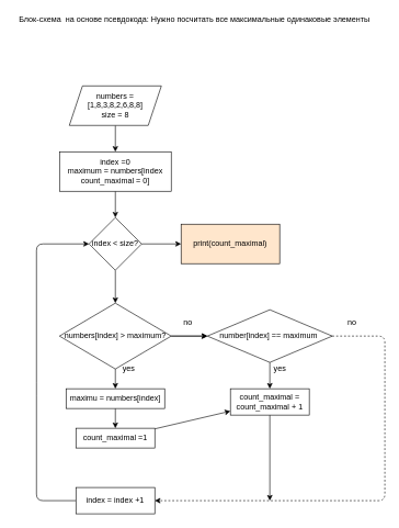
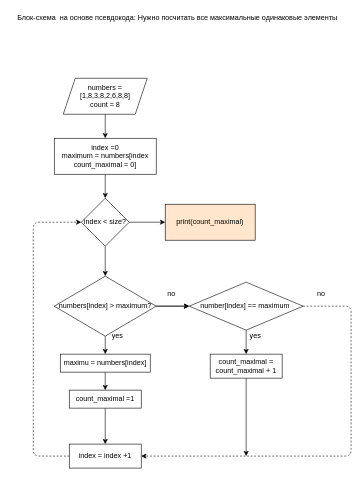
  <mxCell id="0" />
  <mxCell id="1" parent="0" />
  <mxCell id="2" value="Блок-схема&amp;nbsp; на основе псевдокода: Нужно посчитать все максимальные одинаковые элементы" style="text;html=1;align=center;verticalAlign=middle;resizable=0;points=[];autosize=1;strokeColor=none;fillColor=none;" vertex="1" parent="1"><mxGeometry x="20" y="20" width="550" height="20" as="geometry" /></mxCell>
  <mxCell id="3" value="" style="edgeStyle=none;html=1;" edge="1" parent="1" source="4" target="6"><mxGeometry relative="1" as="geometry" /></mxCell>
- <mxCell id="4" value="numbers =[1,8,3,8,2,6,8,8]&lt;br&gt;size = 8" style="shape=parallelogram;perimeter=parallelogramPerimeter;whiteSpace=wrap;html=1;fixedSize=1;" vertex="1" parent="1"><mxGeometry x="105" y="130" width="140" height="60" as="geometry" /></mxCell>
+ <mxCell id="4" value="numbers =[1,8,3,8,2,6,8,8]&lt;br&gt;count = 8" style="shape=parallelogram;perimeter=parallelogramPerimeter;whiteSpace=wrap;html=1;fixedSize=1;" vertex="1" parent="1"><mxGeometry x="105" y="130" width="140" height="60" as="geometry" /></mxCell>
  <mxCell id="5" value="" style="edgeStyle=none;html=1;" edge="1" parent="1" source="6" target="9"><mxGeometry relative="1" as="geometry" /></mxCell>
  <mxCell id="6" value="index =0&lt;br&gt;maximum = numbers[index&lt;br&gt;count_maximal = 0]" style="whiteSpace=wrap;html=1;" vertex="1" parent="1"><mxGeometry x="90" y="230" width="170" height="60" as="geometry" /></mxCell>
  <mxCell id="7" value="" style="edgeStyle=none;html=1;" edge="1" parent="1" source="9" target="13"><mxGeometry relative="1" as="geometry" /></mxCell>
  <mxCell id="8" value="" style="edgeStyle=none;html=1;" edge="1" parent="1" source="9" target="21"><mxGeometry relative="1" as="geometry" /></mxCell>
  <mxCell id="9" value="index &amp;lt; size?" style="rhombus;whiteSpace=wrap;html=1;" vertex="1" parent="1"><mxGeometry x="135" y="330" width="80" height="80" as="geometry" /></mxCell>
  <mxCell id="10" value="" style="edgeStyle=none;html=1;" edge="1" parent="1" source="13" target="15"><mxGeometry relative="1" as="geometry" /></mxCell>
  <mxCell id="11" value="" style="edgeStyle=none;html=1;" edge="1" parent="1" source="13" target="20"><mxGeometry relative="1" as="geometry" /></mxCell>
  <mxCell id="12" value="" style="edgeStyle=none;html=1;" edge="1" parent="1" source="13" target="20"><mxGeometry relative="1" as="geometry" /></mxCell>
  <mxCell id="13" value="numbers[index] &amp;gt; maximum?" style="rhombus;whiteSpace=wrap;html=1;" vertex="1" parent="1"><mxGeometry x="90" y="460" width="170" height="100" as="geometry" /></mxCell>
  <mxCell id="14" value="" style="edgeStyle=none;html=1;" edge="1" parent="1" source="15" target="17"><mxGeometry relative="1" as="geometry" /></mxCell>
  <mxCell id="15" value="maximu = numbers[index]" style="whiteSpace=wrap;html=1;" vertex="1" parent="1"><mxGeometry x="100" y="590" width="150" height="30" as="geometry" /></mxCell>
- <mxCell id="16" value="" style="edgeStyle=none;html=1;" edge="1" parent="1" source="17" target="25"><mxGeometry relative="1" as="geometry" /></mxCell>
+ <mxCell id="16" value="" style="edgeStyle=none;html=1;" edge="1" parent="1" source="17" target="27"><mxGeometry relative="1" as="geometry" /></mxCell>
  <mxCell id="17" value="count_maximal =1" style="whiteSpace=wrap;html=1;" vertex="1" parent="1"><mxGeometry x="115" y="650" width="120" height="30" as="geometry" /></mxCell>
  <mxCell id="18" value="" style="edgeStyle=none;html=1;" edge="1" parent="1" source="20" target="25"><mxGeometry relative="1" as="geometry" /></mxCell>
  <mxCell id="19" style="edgeStyle=none;html=1;exitX=1;exitY=0.5;exitDx=0;exitDy=0;entryX=1;entryY=0.5;entryDx=0;entryDy=0;dashed=1;" edge="1" parent="1" source="20" target="27"><mxGeometry relative="1" as="geometry"><mxPoint x="585" y="500" as="targetPoint" /><Array as="points"><mxPoint x="585" y="510" /><mxPoint x="585" y="760" /></Array></mxGeometry></mxCell>
  <mxCell id="20" value="number[index] == maximum&amp;nbsp;" style="rhombus;whiteSpace=wrap;html=1;" vertex="1" parent="1"><mxGeometry x="315" y="470" width="190" height="80" as="geometry" /></mxCell>
  <mxCell id="21" value="print(count_maximal)" style="whiteSpace=wrap;html=1;fillColor=#ffe6cc;" vertex="1" parent="1"><mxGeometry x="275" y="340" width="150" height="60" as="geometry" /></mxCell>
  <mxCell id="22" value="yes" style="text;html=1;align=center;verticalAlign=middle;resizable=0;points=[];autosize=1;strokeColor=none;fillColor=none;" vertex="1" parent="1"><mxGeometry x="180" y="550" width="30" height="20" as="geometry" /></mxCell>
  <mxCell id="23" value="no" style="text;html=1;align=center;verticalAlign=middle;resizable=0;points=[];autosize=1;strokeColor=none;fillColor=none;" vertex="1" parent="1"><mxGeometry x="270" y="480" width="30" height="20" as="geometry" /></mxCell>
  <mxCell id="24" style="edgeStyle=none;html=1;" edge="1" parent="1" source="25"><mxGeometry relative="1" as="geometry"><mxPoint x="410" y="760" as="targetPoint" /></mxGeometry></mxCell>
  <mxCell id="25" value="count_maximal = count_maximal + 1" style="whiteSpace=wrap;html=1;" vertex="1" parent="1"><mxGeometry x="350" y="590" width="120" height="40" as="geometry" /></mxCell>
- <mxCell id="26" style="edgeStyle=none;html=1;exitX=0;exitY=0.5;exitDx=0;exitDy=0;entryX=0;entryY=0.5;entryDx=0;entryDy=0;" edge="1" parent="1" source="27" target="9"><mxGeometry relative="1" as="geometry"><mxPoint x="55" y="370" as="targetPoint" /><Array as="points"><mxPoint x="55" y="760" /><mxPoint x="55" y="590" /><mxPoint x="55" y="370" /></Array></mxGeometry></mxCell>
+ <mxCell id="26" style="edgeStyle=none;html=1;exitX=0;exitY=0.5;exitDx=0;exitDy=0;entryX=0;entryY=0.5;entryDx=0;entryDy=0;dashed=1;" edge="1" parent="1" source="27" target="9"><mxGeometry relative="1" as="geometry"><mxPoint x="55" y="370" as="targetPoint" /><Array as="points"><mxPoint x="55" y="760" /><mxPoint x="55" y="590" /><mxPoint x="55" y="370" /></Array></mxGeometry></mxCell>
  <mxCell id="27" value="index = index +1" style="whiteSpace=wrap;html=1;" vertex="1" parent="1"><mxGeometry x="115" y="740" width="120" height="40" as="geometry" /></mxCell>
  <mxCell id="28" value="no" style="text;html=1;align=center;verticalAlign=middle;resizable=0;points=[];autosize=1;strokeColor=none;fillColor=none;" vertex="1" parent="1"><mxGeometry x="520" y="480" width="30" height="20" as="geometry" /></mxCell>
  <mxCell id="29" value="yes" style="text;html=1;align=center;verticalAlign=middle;resizable=0;points=[];autosize=1;strokeColor=none;fillColor=none;" vertex="1" parent="1"><mxGeometry x="410" y="550" width="30" height="20" as="geometry" /></mxCell>
